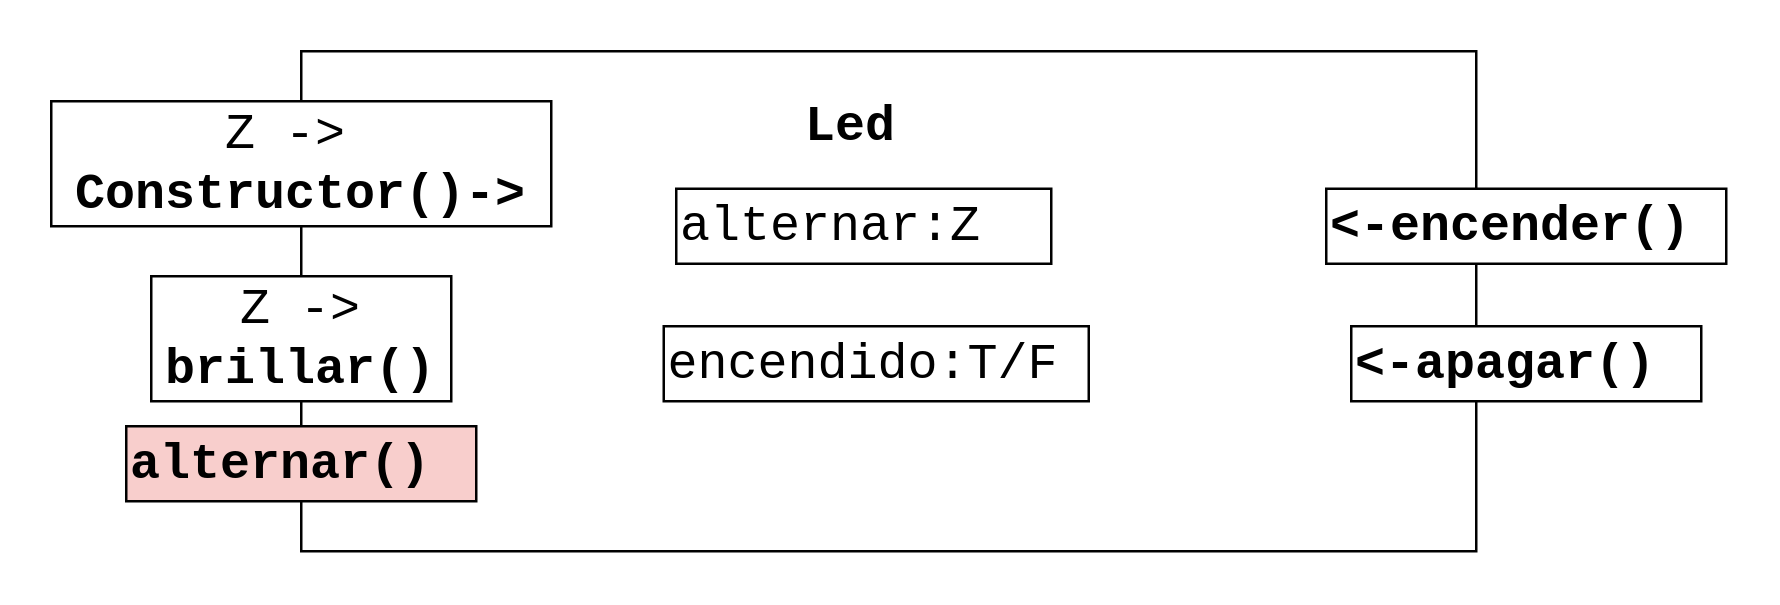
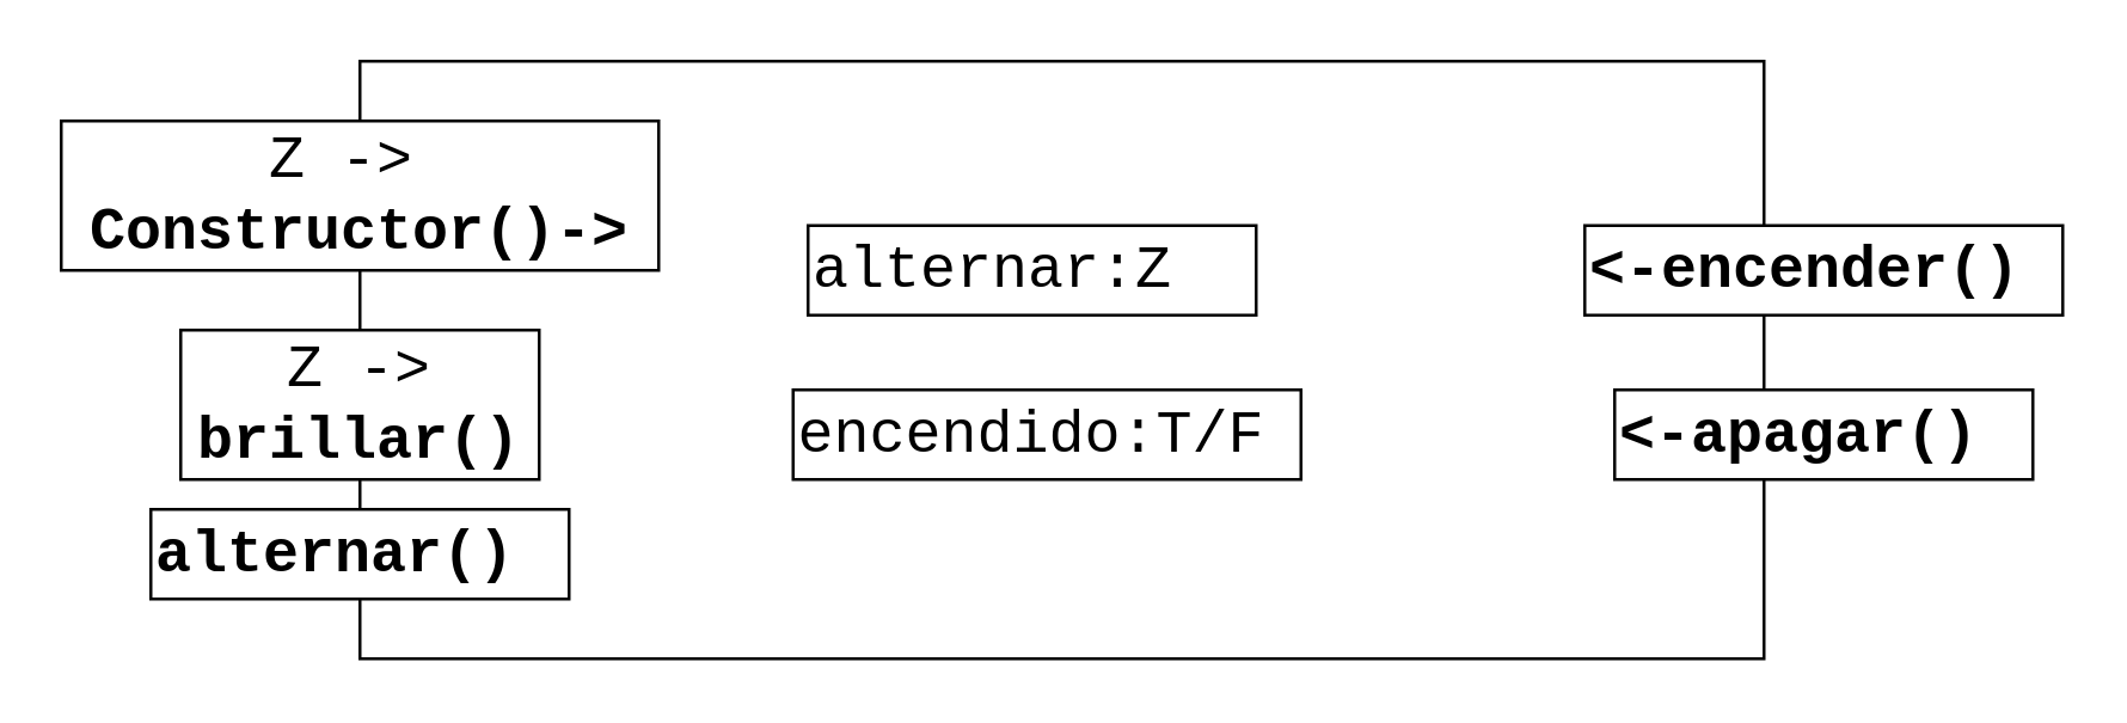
  <mxCell id="0" />
  <mxCell id="1" parent="0" />
  <mxCell id="2" value="" style="rounded=0;whiteSpace=wrap;html=1;" parent="1" vertex="1"><mxGeometry x="120" y="20" width="470" height="200" as="geometry" /></mxCell>
- <mxCell id="3" value="Led" style="text;html=1;strokeColor=none;fillColor=none;align=center;verticalAlign=middle;whiteSpace=wrap;rounded=0;fontStyle=1;fontFamily=Courier New;fontSize=20;" parent="1" vertex="1"><mxGeometry x="260" y="40" width="160" height="20" as="geometry" /></mxCell>
  <mxCell id="4" value="Z -&amp;gt;&amp;nbsp;&lt;br&gt;&lt;b&gt;Constructor()-&amp;gt;&lt;/b&gt;" style="rounded=0;whiteSpace=wrap;html=1;fontFamily=Courier New;fontSize=20;align=center;fontStyle=0;autosize=1;" parent="1" vertex="1"><mxGeometry x="20" y="40" width="200" height="50" as="geometry" /></mxCell>
  <mxCell id="5" value="&lt;b&gt;&amp;lt;-encender()&lt;/b&gt;" style="rounded=0;whiteSpace=wrap;html=1;fontFamily=Courier New;fontSize=20;align=left;fontStyle=0;autosize=1;" parent="1" vertex="1"><mxGeometry x="530" y="75" width="160" height="30" as="geometry" /></mxCell>
  <mxCell id="6" value="&lt;div&gt;&lt;span&gt;Z -&amp;gt;&lt;/span&gt;&lt;/div&gt;&lt;b&gt;brillar()&lt;/b&gt;" style="rounded=0;whiteSpace=wrap;html=1;fontFamily=Courier New;fontSize=20;align=center;fontStyle=0;autosize=1;" parent="1" vertex="1"><mxGeometry x="60" y="110" width="120" height="50" as="geometry" /></mxCell>
  <mxCell id="7" value="alternar:Z" style="rounded=0;whiteSpace=wrap;html=1;fontFamily=Courier New;fontSize=20;align=left;fontStyle=0;autosize=1;" parent="1" vertex="1"><mxGeometry x="270" y="75" width="150" height="30" as="geometry" /></mxCell>
  <mxCell id="8" value="encendido:T/F" style="rounded=0;whiteSpace=wrap;html=1;fontFamily=Courier New;fontSize=20;align=left;fontStyle=0;autosize=1;" parent="1" vertex="1"><mxGeometry x="265" y="130" width="170" height="30" as="geometry" /></mxCell>
  <mxCell id="9" value="&lt;b&gt;&amp;lt;-apagar()&lt;/b&gt;" style="rounded=0;whiteSpace=wrap;html=1;fontFamily=Courier New;fontSize=20;align=left;fontStyle=0;autosize=1;" parent="1" vertex="1"><mxGeometry x="540" y="130" width="140" height="30" as="geometry" /></mxCell>
- <mxCell id="10" value="&lt;b&gt;alternar()&lt;/b&gt;" style="rounded=0;whiteSpace=wrap;html=1;fontFamily=Courier New;fontSize=20;align=left;fontStyle=0;autosize=1;fillColor=#f8cecc;" parent="1" vertex="1"><mxGeometry x="50" y="170" width="140" height="30" as="geometry" /></mxCell>
+ <mxCell id="10" value="&lt;b&gt;alternar()&lt;/b&gt;" style="rounded=0;whiteSpace=wrap;html=1;fontFamily=Courier New;fontSize=20;align=left;fontStyle=0;autosize=1;" parent="1" vertex="1"><mxGeometry x="50" y="170" width="140" height="30" as="geometry" /></mxCell>
